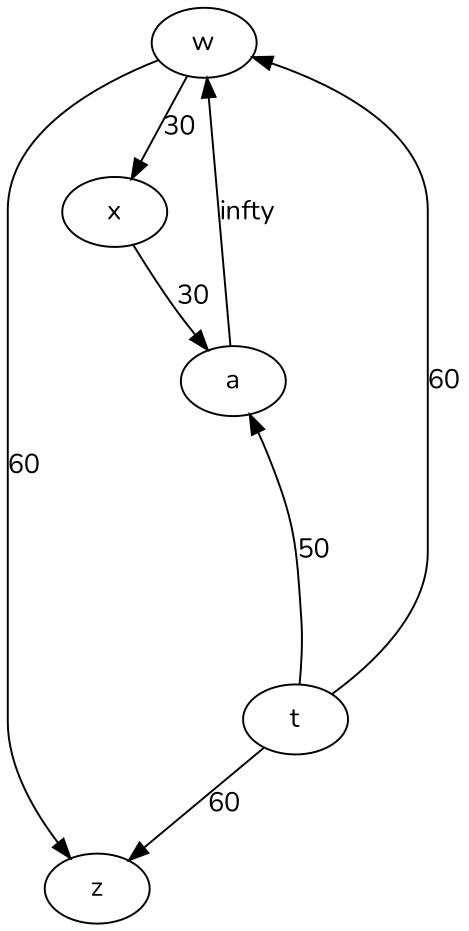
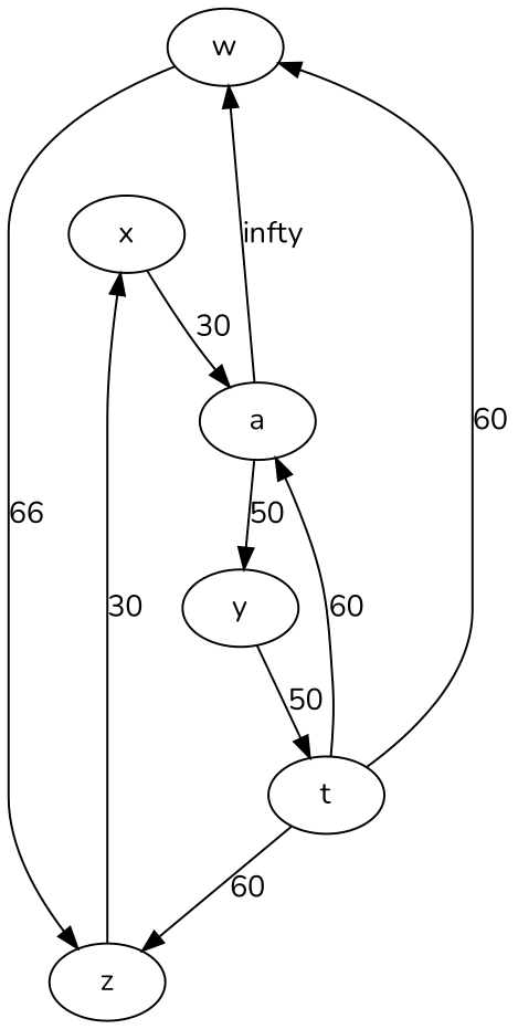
  digraph {
    fontname=Nunito
    node [fontname=Nunito]
    edge [fontname=Nunito]
    w
    x
    z
    a
+   y
    t
-   w -> x [label=30]
-   w -> z [label=60]
+   z -> x [label=30]
+   w -> z [label=66]
    x -> a [label=30]
    a -> w [label=infty]
+   a -> y [label=50]
+   y -> t [label=50]
    t -> w [label=60]
    t -> z [label=60]
-   t -> a [label=50]
+   t -> a [label=60]
  }
